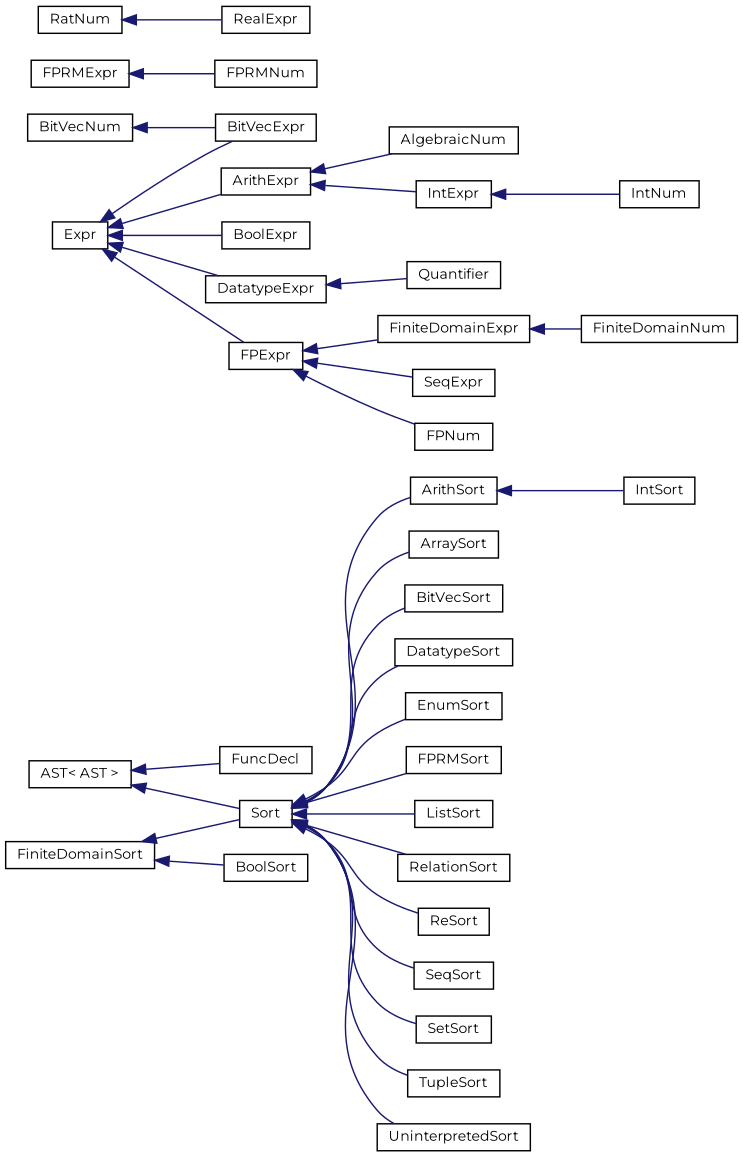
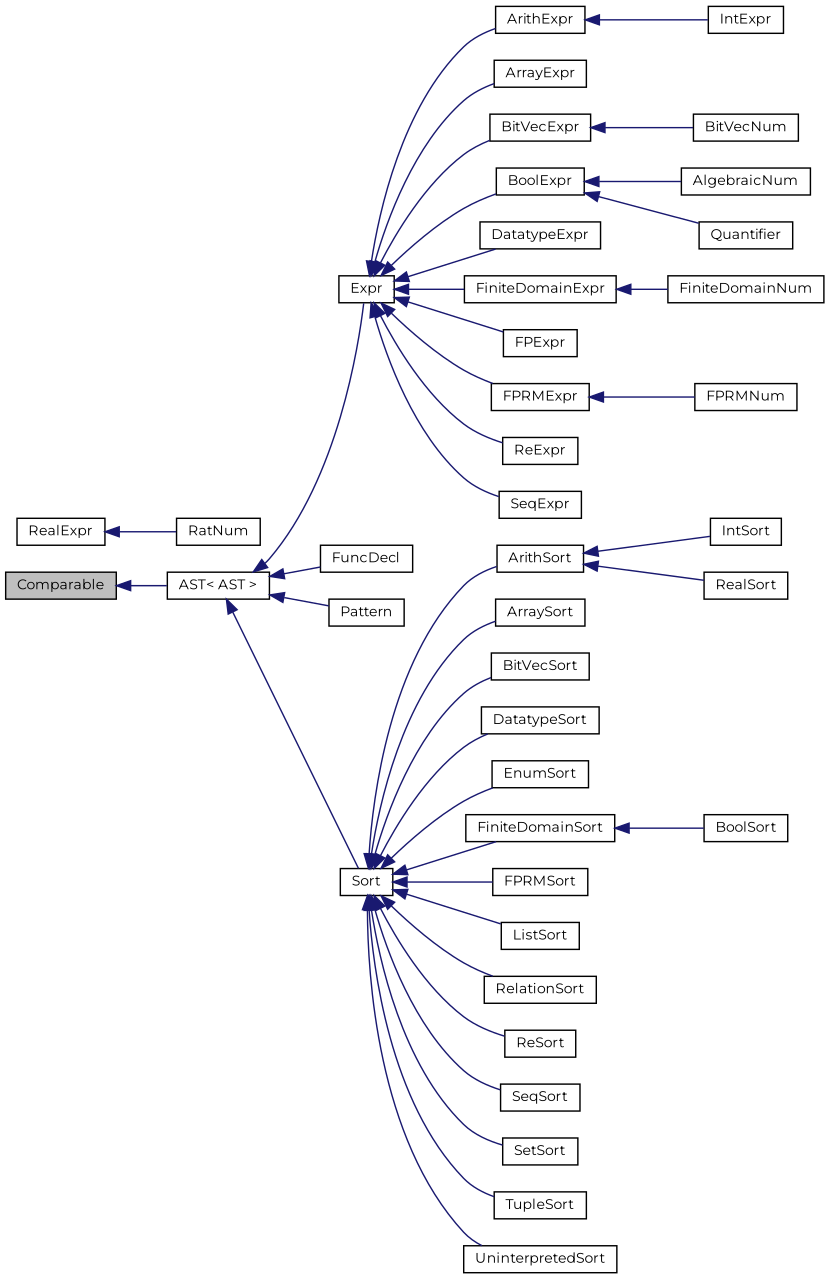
  digraph {
    fontname=Montserrat
    rankdir=LR
    node [color=black fillcolor=white fontname=Montserrat fontsize=10 shape=record style=filled]
    edge [color=midnightblue dir=back fontname=Montserrat fontsize=10 labelfontname=Helvetica labelfontsize=10 style=solid]
+   n1 [fillcolor=grey75 fontcolor=black height=0.2 label=Comparable width=0.4]
    n2 [height=0.2 label="AST\< AST \>" width=0.4]
    n3 [height=0.2 label=Expr width=0.4]
    n4 [height=0.2 label=FuncDecl width=0.4]
+   n5 [height=0.2 label=Pattern width=0.4]
    n6 [height=0.2 label=Sort width=0.4]
    n7 [height=0.2 label=ArithExpr width=0.4]
+   n8 [height=0.2 label=ArrayExpr width=0.4]
    n9 [height=0.2 label=BitVecExpr width=0.4]
    n10 [height=0.2 label=BoolExpr width=0.4]
    n11 [height=0.2 label=DatatypeExpr width=0.4]
    n12 [height=0.2 label=FiniteDomainExpr width=0.4]
    n13 [height=0.2 label=FPExpr width=0.4]
    n14 [height=0.2 label=FPRMExpr width=0.4]
+   n15 [height=0.2 label=ReExpr width=0.4]
    n16 [height=0.2 label=SeqExpr width=0.4]
    n17 [height=0.2 label=ArithSort width=0.4]
    n18 [height=0.2 label=ArraySort width=0.4]
    n19 [height=0.2 label=BitVecSort width=0.4]
    n20 [height=0.2 label=DatatypeSort width=0.4]
    n21 [height=0.2 label=EnumSort width=0.4]
    n22 [height=0.2 label=FiniteDomainSort width=0.4]
    n23 [height=0.2 label=FPRMSort width=0.4]
    n24 [height=0.2 label=ListSort width=0.4]
    n25 [height=0.2 label=RelationSort width=0.4]
    n26 [height=0.2 label=ReSort width=0.4]
    n27 [height=0.2 label=SeqSort width=0.4]
    n28 [height=0.2 label=SetSort width=0.4]
    n29 [height=0.2 label=TupleSort width=0.4]
    n30 [height=0.2 label=UninterpretedSort width=0.4]
    n31 [height=0.2 label=AlgebraicNum width=0.4]
    n32 [height=0.2 label=IntExpr width=0.4]
    n33 [height=0.2 label=BitVecNum width=0.4]
    n34 [height=0.2 label=Quantifier width=0.4]
    n35 [height=0.2 label=FiniteDomainNum width=0.4]
-   n36 [height=0.2 label=FPNum width=0.4]
    n37 [height=0.2 label=FPRMNum width=0.4]
-   n38 [height=0.2 label=IntNum width=0.4]
    n39 [height=0.2 label=RealExpr width=0.4]
    n40 [height=0.2 label=RatNum width=0.4]
    n41 [height=0.2 label=IntSort width=0.4]
+   n42 [height=0.2 label=RealSort width=0.4]
    n43 [height=0.2 label=BoolSort width=0.4]
+   n1 -> n2
+   n2 -> n3
    n2 -> n4
+   n2 -> n5
    n2 -> n6
    n3 -> n7
+   n3 -> n8
    n3 -> n9
    n3 -> n10
    n3 -> n11
-   n13 -> n12
+   n3 -> n12
    n3 -> n13
-   n13 -> n16
+   n3 -> n14
+   n3 -> n15
+   n3 -> n16
    n6 -> n17
    n6 -> n18
    n6 -> n19
    n6 -> n20
    n6 -> n21
-   n22 -> n6
+   n6 -> n22
    n6 -> n23
    n6 -> n24
    n6 -> n25
    n6 -> n26
    n6 -> n27
    n6 -> n28
    n6 -> n29
    n6 -> n30
-   n7 -> n31
+   n10 -> n31
    n7 -> n32
-   n33 -> n9
-   n11 -> n34
+   n9 -> n33
+   n10 -> n34
    n12 -> n35
-   n13 -> n36
    n14 -> n37
    n17 -> n41
+   n17 -> n42
    n22 -> n43
-   n32 -> n38
-   n40 -> n39
+   n39 -> n40
  }
